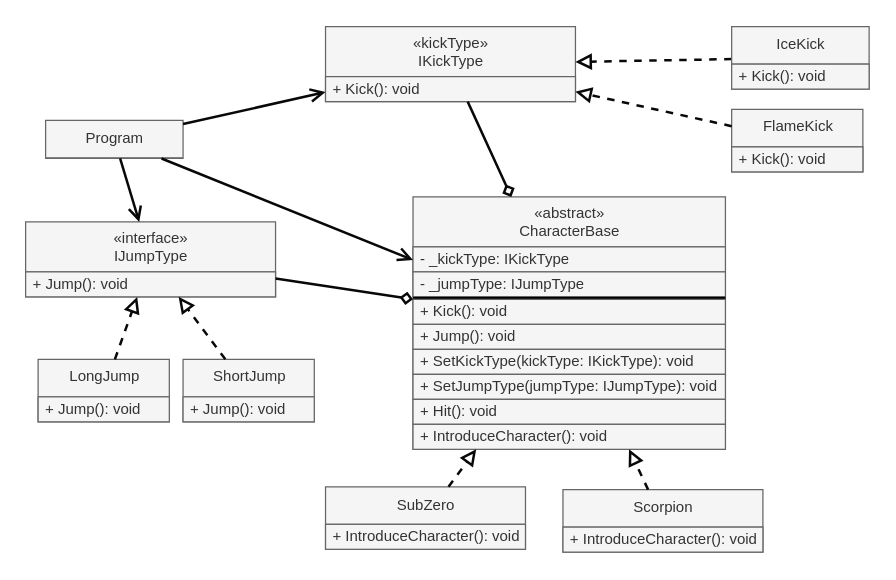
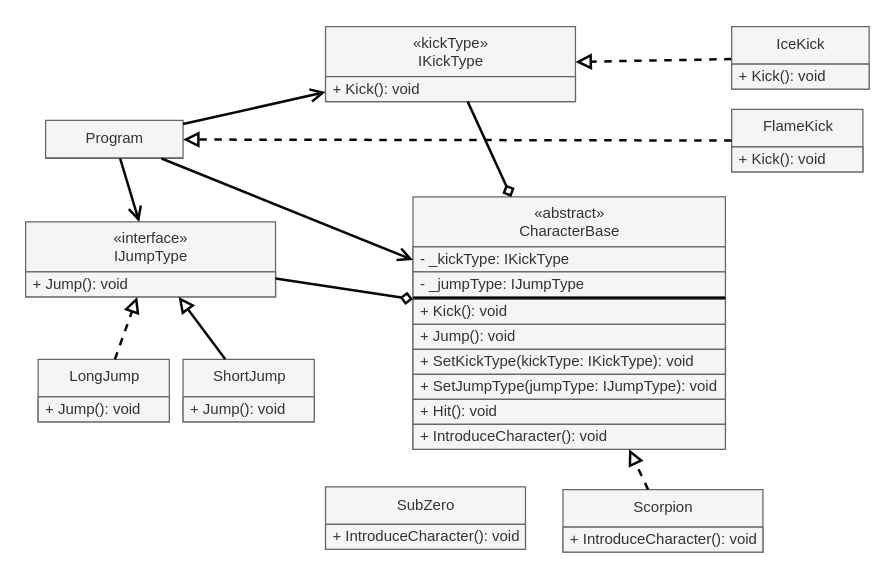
  <mxCell id="0" />
  <mxCell id="1" parent="0" />
  <mxCell id="2" value="Program" style="swimlane;fontStyle=0;align=center;verticalAlign=top;childLayout=stackLayout;horizontal=1;startSize=30;horizontalStack=0;resizeParent=1;resizeParentMax=0;resizeLast=0;collapsible=0;marginBottom=0;html=1;fillColor=#f5f5f5;fontColor=#333333;strokeColor=#666666;" parent="1" vertex="1"><mxGeometry x="36" y="95.75" width="110" height="30.5" as="geometry" /></mxCell>
  <mxCell id="3" value="&lt;span style=&quot;font-weight: 400;&quot;&gt;«kickType»&lt;/span&gt;&lt;br style=&quot;font-weight: 400;&quot;&gt;&lt;span style=&quot;font-weight: 400;&quot;&gt;IKickType&lt;/span&gt;&lt;span style=&quot;font-weight: 400;&quot;&gt;&lt;br&gt;&lt;/span&gt;" style="swimlane;fontStyle=1;align=center;verticalAlign=middle;childLayout=stackLayout;horizontal=1;startSize=40;horizontalStack=0;resizeParent=1;resizeParentMax=0;resizeLast=0;collapsible=0;marginBottom=0;html=1;fillColor=#f5f5f5;fontColor=#333333;strokeColor=#666666;" parent="1" vertex="1"><mxGeometry x="260" y="20.75" width="200" height="60" as="geometry" /></mxCell>
  <mxCell id="4" value="+ Kick(): void" style="text;html=1;strokeColor=#666666;fillColor=#f5f5f5;align=left;verticalAlign=middle;spacingLeft=4;spacingRight=4;overflow=hidden;rotatable=0;points=[[0,0.5],[1,0.5]];portConstraint=eastwest;fontColor=#333333;" parent="3" vertex="1"><mxGeometry y="40" width="200" height="20" as="geometry" /></mxCell>
  <mxCell id="5" value="" style="endArrow=open;startArrow=none;endFill=0;startFill=0;endSize=8;html=1;verticalAlign=bottom;labelBackgroundColor=none;strokeWidth=2;sketch=0;fillColor=#f5f5f5;strokeColor=#080808;" parent="1" source="2" target="3" edge="1"><mxGeometry width="160" relative="1" as="geometry"><mxPoint x="136" y="76.629" as="sourcePoint" /><mxPoint x="456" y="86.104" as="targetPoint" /></mxGeometry></mxCell>
  <mxCell id="6" value="FlameKick" style="swimlane;fontStyle=0;align=center;verticalAlign=top;childLayout=stackLayout;horizontal=1;startSize=30;horizontalStack=0;resizeParent=1;resizeParentMax=0;resizeLast=0;collapsible=0;marginBottom=0;html=1;fillColor=#f5f5f5;fontColor=#333333;strokeColor=#666666;" parent="1" vertex="1"><mxGeometry x="585" y="87" width="105" height="50" as="geometry" /></mxCell>
  <mxCell id="7" value="+ Kick(): void" style="text;html=1;strokeColor=#666666;fillColor=#f5f5f5;align=left;verticalAlign=middle;spacingLeft=4;spacingRight=4;overflow=hidden;rotatable=0;points=[[0,0.5],[1,0.5]];portConstraint=eastwest;fontColor=#333333;" vertex="1" parent="6"><mxGeometry y="30" width="105" height="20" as="geometry" /></mxCell>
- <mxCell id="8" value="" style="endArrow=block;startArrow=none;endFill=0;startFill=0;endSize=8;html=1;verticalAlign=bottom;dashed=1;labelBackgroundColor=none;sketch=0;strokeWidth=2;fillColor=#f5f5f5;strokeColor=#080808;" parent="1" source="6" target="3" edge="1"><mxGeometry width="160" relative="1" as="geometry"><mxPoint x="-213.611" y="371.75" as="sourcePoint" /><mxPoint x="-213.872" y="310.75" as="targetPoint" /></mxGeometry></mxCell>
+ <mxCell id="8" value="" style="endArrow=block;startArrow=none;endFill=0;startFill=0;endSize=8;html=1;verticalAlign=bottom;dashed=1;labelBackgroundColor=none;sketch=0;strokeWidth=2;fillColor=#f5f5f5;strokeColor=#080808;" parent="1" source="6" target="2" edge="1"><mxGeometry width="160" relative="1" as="geometry"><mxPoint x="-213.611" y="371.75" as="sourcePoint" /><mxPoint x="-213.872" y="310.75" as="targetPoint" /></mxGeometry></mxCell>
  <mxCell id="9" value="" style="endArrow=block;startArrow=none;endFill=0;startFill=0;endSize=8;html=1;verticalAlign=bottom;dashed=1;labelBackgroundColor=none;sketch=0;strokeWidth=2;fillColor=#f5f5f5;strokeColor=#080808;" parent="1" source="10" target="3" edge="1"><mxGeometry width="160" relative="1" as="geometry"><mxPoint x="630" y="59.265" as="sourcePoint" /><mxPoint x="-131.987" y="310.75" as="targetPoint" /></mxGeometry></mxCell>
  <mxCell id="10" value="IceKick" style="swimlane;fontStyle=0;align=center;verticalAlign=top;childLayout=stackLayout;horizontal=1;startSize=30;horizontalStack=0;resizeParent=1;resizeParentMax=0;resizeLast=0;collapsible=0;marginBottom=0;html=1;fillColor=#f5f5f5;fontColor=#333333;strokeColor=#666666;" parent="1" vertex="1"><mxGeometry x="585" y="20.75" width="110" height="50" as="geometry" /></mxCell>
  <mxCell id="11" value="+ Kick(): void" style="text;html=1;strokeColor=#666666;fillColor=#f5f5f5;align=left;verticalAlign=middle;spacingLeft=4;spacingRight=4;overflow=hidden;rotatable=0;points=[[0,0.5],[1,0.5]];portConstraint=eastwest;fontColor=#333333;" vertex="1" parent="10"><mxGeometry y="30" width="110" height="20" as="geometry" /></mxCell>
  <mxCell id="12" value="&lt;span style=&quot;font-weight: 400;&quot;&gt;«interface»&lt;/span&gt;&lt;br style=&quot;font-weight: 400;&quot;&gt;&lt;span style=&quot;font-weight: 400;&quot;&gt;IJumpType&lt;br&gt;&lt;/span&gt;" style="swimlane;fontStyle=1;align=center;verticalAlign=middle;childLayout=stackLayout;horizontal=1;startSize=40;horizontalStack=0;resizeParent=1;resizeParentMax=0;resizeLast=0;collapsible=0;marginBottom=0;html=1;fillColor=#f5f5f5;fontColor=#333333;strokeColor=#666666;" vertex="1" parent="1"><mxGeometry x="20" y="177" width="200" height="60" as="geometry" /></mxCell>
  <mxCell id="13" value="+ Jump(): void" style="text;html=1;strokeColor=#666666;fillColor=#f5f5f5;align=left;verticalAlign=middle;spacingLeft=4;spacingRight=4;overflow=hidden;rotatable=0;points=[[0,0.5],[1,0.5]];portConstraint=eastwest;fontColor=#333333;" vertex="1" parent="12"><mxGeometry y="40" width="200" height="20" as="geometry" /></mxCell>
  <mxCell id="14" value="" style="endArrow=open;startArrow=none;endFill=0;startFill=0;endSize=8;html=1;verticalAlign=bottom;labelBackgroundColor=none;strokeWidth=2;sketch=0;fillColor=#f5f5f5;strokeColor=#080808;" edge="1" parent="1" source="2" target="12"><mxGeometry width="160" relative="1" as="geometry"><mxPoint x="119.194" y="121.25" as="sourcePoint" /><mxPoint x="185.708" y="177" as="targetPoint" /></mxGeometry></mxCell>
  <mxCell id="15" value="&lt;span style=&quot;font-weight: 400;&quot;&gt;«abstract»&lt;/span&gt;&lt;br style=&quot;font-weight: 400;&quot;&gt;&lt;span style=&quot;font-weight: 400;&quot;&gt;CharacterBase&lt;br&gt;&lt;/span&gt;" style="swimlane;fontStyle=1;align=center;verticalAlign=middle;childLayout=stackLayout;horizontal=1;startSize=40;horizontalStack=0;resizeParent=1;resizeParentMax=0;resizeLast=0;collapsible=0;marginBottom=0;html=1;fillColor=#f5f5f5;fontColor=#333333;strokeColor=#666666;" vertex="1" parent="1"><mxGeometry x="330" y="157" width="250" height="202" as="geometry" /></mxCell>
  <mxCell id="16" value="- _kickType: IKickType" style="text;html=1;strokeColor=#666666;fillColor=#f5f5f5;align=left;verticalAlign=middle;spacingLeft=4;spacingRight=4;overflow=hidden;rotatable=0;points=[[0,0.5],[1,0.5]];portConstraint=eastwest;fontColor=#333333;" vertex="1" parent="15"><mxGeometry y="40" width="250" height="20" as="geometry" /></mxCell>
  <mxCell id="17" value="- _jumpType: IJumpType" style="text;html=1;strokeColor=#666666;fillColor=#f5f5f5;align=left;verticalAlign=middle;spacingLeft=4;spacingRight=4;overflow=hidden;rotatable=0;points=[[0,0.5],[1,0.5]];portConstraint=eastwest;fontColor=#333333;" vertex="1" parent="15"><mxGeometry y="60" width="250" height="20" as="geometry" /></mxCell>
  <mxCell id="18" value="" style="line;strokeWidth=2;align=left;verticalAlign=middle;spacingTop=-1;spacingLeft=3;spacingRight=3;rotatable=0;labelPosition=right;points=[];portConstraint=eastwest;labelBackgroundColor=#D1AEFC;labelBorderColor=none;shadow=0;" vertex="1" parent="15"><mxGeometry y="80" width="250" height="2" as="geometry" /></mxCell>
  <mxCell id="19" value="+ Kick(): void" style="text;html=1;strokeColor=#666666;fillColor=#f5f5f5;align=left;verticalAlign=middle;spacingLeft=4;spacingRight=4;overflow=hidden;rotatable=0;points=[[0,0.5],[1,0.5]];portConstraint=eastwest;fontColor=#333333;" vertex="1" parent="15"><mxGeometry y="82" width="250" height="20" as="geometry" /></mxCell>
  <mxCell id="20" value="+ Jump(): void" style="text;html=1;strokeColor=#666666;fillColor=#f5f5f5;align=left;verticalAlign=middle;spacingLeft=4;spacingRight=4;overflow=hidden;rotatable=0;points=[[0,0.5],[1,0.5]];portConstraint=eastwest;fontColor=#333333;" vertex="1" parent="15"><mxGeometry y="102" width="250" height="20" as="geometry" /></mxCell>
  <mxCell id="21" value="+ SetKickType(kickType: IKickType): void" style="text;html=1;strokeColor=#666666;fillColor=#f5f5f5;align=left;verticalAlign=middle;spacingLeft=4;spacingRight=4;overflow=hidden;rotatable=0;points=[[0,0.5],[1,0.5]];portConstraint=eastwest;fontColor=#333333;" vertex="1" parent="15"><mxGeometry y="122" width="250" height="20" as="geometry" /></mxCell>
  <mxCell id="22" value="+ SetJumpType(jumpType: IJumpType): void" style="text;html=1;strokeColor=#666666;fillColor=#f5f5f5;align=left;verticalAlign=middle;spacingLeft=4;spacingRight=4;overflow=hidden;rotatable=0;points=[[0,0.5],[1,0.5]];portConstraint=eastwest;fontColor=#333333;" vertex="1" parent="15"><mxGeometry y="142" width="250" height="20" as="geometry" /></mxCell>
  <mxCell id="23" value="+ Hit(): void" style="text;html=1;strokeColor=#666666;fillColor=#f5f5f5;align=left;verticalAlign=middle;spacingLeft=4;spacingRight=4;overflow=hidden;rotatable=0;points=[[0,0.5],[1,0.5]];portConstraint=eastwest;fontColor=#333333;" vertex="1" parent="15"><mxGeometry y="162" width="250" height="20" as="geometry" /></mxCell>
  <mxCell id="24" value="+ IntroduceCharacter(): void" style="text;html=1;strokeColor=#666666;fillColor=#f5f5f5;align=left;verticalAlign=middle;spacingLeft=4;spacingRight=4;overflow=hidden;rotatable=0;points=[[0,0.5],[1,0.5]];portConstraint=eastwest;fontColor=#333333;" vertex="1" parent="15"><mxGeometry y="182" width="250" height="20" as="geometry" /></mxCell>
  <mxCell id="25" value="" style="endArrow=open;startArrow=none;endFill=0;startFill=0;endSize=8;html=1;verticalAlign=bottom;labelBackgroundColor=none;strokeWidth=2;sketch=0;fillColor=#f5f5f5;strokeColor=#080808;" edge="1" parent="1" source="2" target="15"><mxGeometry width="160" relative="1" as="geometry"><mxPoint x="156" y="116.297" as="sourcePoint" /><mxPoint x="220" y="128.279" as="targetPoint" /></mxGeometry></mxCell>
  <mxCell id="26" value="" style="endArrow=none;startArrow=diamond;endFill=0;startFill=0;endSize=8;html=1;verticalAlign=bottom;labelBackgroundColor=none;strokeWidth=2;sketch=0;fillColor=#f5f5f5;strokeColor=#080808;" edge="1" parent="1" source="15" target="3"><mxGeometry width="160" relative="1" as="geometry"><mxPoint x="847.135" y="341.75" as="sourcePoint" /><mxPoint x="880" y="211.75" as="targetPoint" /></mxGeometry></mxCell>
  <mxCell id="27" value="" style="endArrow=none;startArrow=diamond;endFill=0;startFill=0;endSize=8;html=1;verticalAlign=bottom;labelBackgroundColor=none;strokeWidth=2;sketch=0;fillColor=#f5f5f5;strokeColor=#080808;" edge="1" parent="1" source="15" target="12"><mxGeometry width="160" relative="1" as="geometry"><mxPoint x="380.972" y="139.75" as="sourcePoint" /><mxPoint x="374.167" y="90.75" as="targetPoint" /></mxGeometry></mxCell>
  <mxCell id="28" value="&lt;span style=&quot;font-weight: 400;&quot;&gt;SubZero&lt;br&gt;&lt;/span&gt;" style="swimlane;fontStyle=1;align=center;verticalAlign=middle;childLayout=stackLayout;horizontal=1;startSize=30;horizontalStack=0;resizeParent=1;resizeParentMax=0;resizeLast=0;collapsible=0;marginBottom=0;html=1;fillColor=#f5f5f5;fontColor=#333333;strokeColor=#666666;" vertex="1" parent="1"><mxGeometry x="260" y="389" width="160" height="50" as="geometry" /></mxCell>
  <mxCell id="29" value="+ IntroduceCharacter(): void" style="text;html=1;strokeColor=#666666;fillColor=#f5f5f5;align=left;verticalAlign=middle;spacingLeft=4;spacingRight=4;overflow=hidden;rotatable=0;points=[[0,0.5],[1,0.5]];portConstraint=eastwest;fontColor=#333333;" vertex="1" parent="28"><mxGeometry y="30" width="160" height="20" as="geometry" /></mxCell>
  <mxCell id="30" value="&lt;span style=&quot;font-weight: 400;&quot;&gt;Scorpion&lt;br&gt;&lt;/span&gt;" style="swimlane;fontStyle=1;align=center;verticalAlign=middle;childLayout=stackLayout;horizontal=1;startSize=30;horizontalStack=0;resizeParent=1;resizeParentMax=0;resizeLast=0;collapsible=0;marginBottom=0;html=1;fillColor=#f5f5f5;fontColor=#333333;strokeColor=#666666;" vertex="1" parent="1"><mxGeometry x="450" y="391.25" width="160" height="50" as="geometry" /></mxCell>
  <mxCell id="31" value="+ IntroduceCharacter(): void" style="text;html=1;strokeColor=#666666;fillColor=#f5f5f5;align=left;verticalAlign=middle;spacingLeft=4;spacingRight=4;overflow=hidden;rotatable=0;points=[[0,0.5],[1,0.5]];portConstraint=eastwest;fontColor=#333333;" vertex="1" parent="30"><mxGeometry y="30" width="160" height="20" as="geometry" /></mxCell>
  <mxCell id="32" value="" style="endArrow=block;startArrow=none;endFill=0;startFill=0;endSize=8;html=1;verticalAlign=bottom;dashed=1;labelBackgroundColor=none;sketch=0;strokeWidth=2;fillColor=#f5f5f5;strokeColor=#080808;" edge="1" parent="1" source="30" target="15"><mxGeometry width="160" relative="1" as="geometry"><mxPoint x="809" y="158.254" as="sourcePoint" /><mxPoint x="540" y="107.039" as="targetPoint" /></mxGeometry></mxCell>
- <mxCell id="33" value="" style="endArrow=block;startArrow=none;endFill=0;startFill=0;endSize=8;html=1;verticalAlign=bottom;dashed=1;labelBackgroundColor=none;sketch=0;strokeWidth=2;fillColor=#f5f5f5;strokeColor=#080808;" edge="1" parent="1" source="28" target="15"><mxGeometry width="160" relative="1" as="geometry"><mxPoint x="528.152" y="401.25" as="sourcePoint" /><mxPoint x="512.867" y="369" as="targetPoint" /></mxGeometry></mxCell>
  <mxCell id="34" value="LongJump" style="swimlane;fontStyle=0;align=center;verticalAlign=top;childLayout=stackLayout;horizontal=1;startSize=30;horizontalStack=0;resizeParent=1;resizeParentMax=0;resizeLast=0;collapsible=0;marginBottom=0;html=1;fillColor=#f5f5f5;fontColor=#333333;strokeColor=#666666;" vertex="1" parent="1"><mxGeometry x="30" y="287" width="105" height="50" as="geometry" /></mxCell>
  <mxCell id="35" value="+ Jump(): void" style="text;html=1;strokeColor=#666666;fillColor=#f5f5f5;align=left;verticalAlign=middle;spacingLeft=4;spacingRight=4;overflow=hidden;rotatable=0;points=[[0,0.5],[1,0.5]];portConstraint=eastwest;fontColor=#333333;" vertex="1" parent="34"><mxGeometry y="30" width="105" height="20" as="geometry" /></mxCell>
  <mxCell id="36" value="" style="endArrow=block;startArrow=none;endFill=0;startFill=0;endSize=8;html=1;verticalAlign=bottom;dashed=1;labelBackgroundColor=none;sketch=0;strokeWidth=2;fillColor=#f5f5f5;strokeColor=#080808;" edge="1" parent="1" source="34" target="12"><mxGeometry width="160" relative="1" as="geometry"><mxPoint x="595" y="111.223" as="sourcePoint" /><mxPoint x="470" y="83.182" as="targetPoint" /></mxGeometry></mxCell>
  <mxCell id="37" value="ShortJump" style="swimlane;fontStyle=0;align=center;verticalAlign=top;childLayout=stackLayout;horizontal=1;startSize=30;horizontalStack=0;resizeParent=1;resizeParentMax=0;resizeLast=0;collapsible=0;marginBottom=0;html=1;fillColor=#f5f5f5;fontColor=#333333;strokeColor=#666666;" vertex="1" parent="1"><mxGeometry x="146" y="287" width="105" height="50" as="geometry" /></mxCell>
  <mxCell id="38" value="+ Jump(): void" style="text;html=1;strokeColor=#666666;fillColor=#f5f5f5;align=left;verticalAlign=middle;spacingLeft=4;spacingRight=4;overflow=hidden;rotatable=0;points=[[0,0.5],[1,0.5]];portConstraint=eastwest;fontColor=#333333;" vertex="1" parent="37"><mxGeometry y="30" width="105" height="20" as="geometry" /></mxCell>
- <mxCell id="39" value="" style="endArrow=block;startArrow=none;endFill=0;startFill=0;endSize=8;html=1;verticalAlign=bottom;dashed=1;labelBackgroundColor=none;sketch=0;strokeWidth=2;fillColor=#f5f5f5;strokeColor=#080808;" edge="1" parent="1" source="37" target="12"><mxGeometry width="160" relative="1" as="geometry"><mxPoint x="101.429" y="297" as="sourcePoint" /><mxPoint x="119.286" y="247" as="targetPoint" /></mxGeometry></mxCell>
+ <mxCell id="39" value="" style="endArrow=block;startArrow=none;endFill=0;startFill=0;endSize=8;html=1;verticalAlign=bottom;dashed=0;labelBackgroundColor=none;sketch=0;strokeWidth=2;fillColor=#f5f5f5;strokeColor=#080808;" edge="1" parent="1" source="37" target="12"><mxGeometry width="160" relative="1" as="geometry"><mxPoint x="101.429" y="297" as="sourcePoint" /><mxPoint x="119.286" y="247" as="targetPoint" /></mxGeometry></mxCell>
